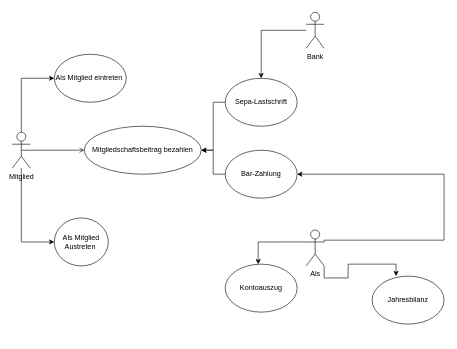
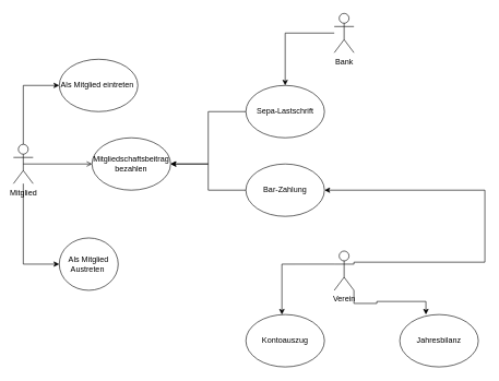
  <mxCell id="0" />
  <mxCell id="1" parent="0" />
  <mxCell id="2" style="edgeStyle=orthogonalEdgeStyle;rounded=0;orthogonalLoop=1;jettySize=auto;html=1;exitX=0.5;exitY=0.5;exitDx=0;exitDy=0;exitPerimeter=0;entryX=0;entryY=0.5;entryDx=0;entryDy=0;endArrow=open;" parent="1" source="19" target="9" edge="1"><mxGeometry relative="1" as="geometry" /></mxCell>
  <mxCell id="3" style="edgeStyle=orthogonalEdgeStyle;rounded=0;orthogonalLoop=1;jettySize=auto;html=1;exitX=0;exitY=0.333;exitDx=0;exitDy=0;exitPerimeter=0;" edge="1" parent="1" source="6" target="16"><mxGeometry relative="1" as="geometry"><Array as="points"><mxPoint x="430" y="403" /></Array></mxGeometry></mxCell>
  <mxCell id="4" style="edgeStyle=orthogonalEdgeStyle;rounded=0;orthogonalLoop=1;jettySize=auto;html=1;exitX=1;exitY=0.333;exitDx=0;exitDy=0;exitPerimeter=0;entryX=1;entryY=0.5;entryDx=0;entryDy=0;" edge="1" parent="1" source="6" target="15"><mxGeometry relative="1" as="geometry"><mxPoint x="760" y="240" as="targetPoint" /><Array as="points"><mxPoint x="540" y="400" /><mxPoint x="740" y="400" /><mxPoint x="740" y="290" /></Array></mxGeometry></mxCell>
  <mxCell id="5" style="edgeStyle=orthogonalEdgeStyle;rounded=0;orthogonalLoop=1;jettySize=auto;html=1;exitX=1;exitY=1;exitDx=0;exitDy=0;exitPerimeter=0;entryX=0.333;entryY=0;entryDx=0;entryDy=0;entryPerimeter=0;" edge="1" parent="1" source="6" target="21"><mxGeometry relative="1" as="geometry" /></mxCell>
- <mxCell id="6" value="Als" style="shape=umlActor;verticalLabelPosition=bottom;verticalAlign=top;html=1;outlineConnect=0;" parent="1" vertex="1"><mxGeometry x="510" y="383" width="30" height="60" as="geometry" /></mxCell>
+ <mxCell id="6" value="Verein" style="shape=umlActor;verticalLabelPosition=bottom;verticalAlign=top;html=1;outlineConnect=0;" parent="1" vertex="1"><mxGeometry x="510" y="383" width="30" height="60" as="geometry" /></mxCell>
  <mxCell id="7" value="Als Mitglied eintreten&amp;nbsp;" style="ellipse;whiteSpace=wrap;html=1;" parent="1" vertex="1"><mxGeometry x="90" y="90" width="120" height="80" as="geometry" /></mxCell>
  <mxCell id="8" value="Als Mitglied Austreten&amp;nbsp;" style="ellipse;whiteSpace=wrap;html=1;" parent="1" vertex="1"><mxGeometry x="90" y="363" width="90" height="80" as="geometry" /></mxCell>
- <mxCell id="9" value="Mitgliedschaftsbeitrag bezahlen" style="ellipse;whiteSpace=wrap;html=1;" parent="1" vertex="1"><mxGeometry x="140" y="210" width="195" height="80" as="geometry" /></mxCell>
+ <mxCell id="9" value="Mitgliedschaftsbeitrag bezahlen" style="ellipse;whiteSpace=wrap;html=1;" parent="1" vertex="1"><mxGeometry x="140" y="210" width="120" height="80" as="geometry" /></mxCell>
  <mxCell id="10" style="edgeStyle=orthogonalEdgeStyle;rounded=0;orthogonalLoop=1;jettySize=auto;html=1;exitX=0;exitY=0.5;exitDx=0;exitDy=0;entryX=1;entryY=0.5;entryDx=0;entryDy=0;" parent="1" source="11" target="9" edge="1"><mxGeometry relative="1" as="geometry" /></mxCell>
  <mxCell id="11" value="Sepa-Lastschrift" style="ellipse;whiteSpace=wrap;html=1;" parent="1" vertex="1"><mxGeometry x="375" y="130" width="120" height="80" as="geometry" /></mxCell>
  <mxCell id="12" style="edgeStyle=orthogonalEdgeStyle;rounded=0;orthogonalLoop=1;jettySize=auto;html=1;entryX=0.5;entryY=0;entryDx=0;entryDy=0;" parent="1" source="13" target="11" edge="1"><mxGeometry relative="1" as="geometry" /></mxCell>
  <mxCell id="13" value="Bank" style="shape=umlActor;verticalLabelPosition=bottom;verticalAlign=top;html=1;outlineConnect=0;" parent="1" vertex="1"><mxGeometry x="510" y="20" width="30" height="60" as="geometry" /></mxCell>
  <mxCell id="14" style="edgeStyle=orthogonalEdgeStyle;rounded=0;orthogonalLoop=1;jettySize=auto;html=1;exitX=0;exitY=0.5;exitDx=0;exitDy=0;entryX=1;entryY=0.5;entryDx=0;entryDy=0;" parent="1" source="15" target="9" edge="1"><mxGeometry relative="1" as="geometry" /></mxCell>
  <mxCell id="15" value="Bar-Zahlung" style="ellipse;whiteSpace=wrap;html=1;" parent="1" vertex="1"><mxGeometry x="375" y="250" width="120" height="80" as="geometry" /></mxCell>
- <mxCell id="16" value="Kontoauszug" style="ellipse;whiteSpace=wrap;html=1;" parent="1" vertex="1"><mxGeometry x="375" y="440" width="120" height="80" as="geometry" /></mxCell>
+ <mxCell id="16" value="Kontoauszug" style="ellipse;whiteSpace=wrap;html=1;" parent="1" vertex="1"><mxGeometry x="375" y="480" width="120" height="80" as="geometry" /></mxCell>
  <mxCell id="17" style="edgeStyle=orthogonalEdgeStyle;rounded=0;orthogonalLoop=1;jettySize=auto;html=1;exitX=0.5;exitY=0;exitDx=0;exitDy=0;exitPerimeter=0;entryX=0;entryY=0.5;entryDx=0;entryDy=0;" edge="1" parent="1" source="19" target="7"><mxGeometry relative="1" as="geometry" /></mxCell>
  <mxCell id="18" style="edgeStyle=orthogonalEdgeStyle;rounded=0;orthogonalLoop=1;jettySize=auto;html=1;entryX=0;entryY=0.5;entryDx=0;entryDy=0;" edge="1" parent="1" source="19" target="8"><mxGeometry relative="1" as="geometry"><Array as="points"><mxPoint x="35" y="403" /></Array></mxGeometry></mxCell>
  <mxCell id="19" value="Mitglied" style="shape=umlActor;verticalLabelPosition=bottom;verticalAlign=top;html=1;outlineConnect=0;" vertex="1" parent="1"><mxGeometry x="20" y="220" width="30" height="60" as="geometry" /></mxCell>
  <mxCell id="20" style="edgeStyle=orthogonalEdgeStyle;rounded=0;orthogonalLoop=1;jettySize=auto;html=1;exitX=0.5;exitY=1;exitDx=0;exitDy=0;" edge="1" parent="1" source="7" target="7"><mxGeometry relative="1" as="geometry" /></mxCell>
- <mxCell id="21" value="Jahresbilanz" style="ellipse;whiteSpace=wrap;html=1;" vertex="1" parent="1"><mxGeometry x="620" y="460" width="120" height="80" as="geometry" /></mxCell>
+ <mxCell id="21" value="Jahresbilanz" style="ellipse;whiteSpace=wrap;html=1;" vertex="1" parent="1"><mxGeometry x="610" y="480" width="120" height="80" as="geometry" /></mxCell>
